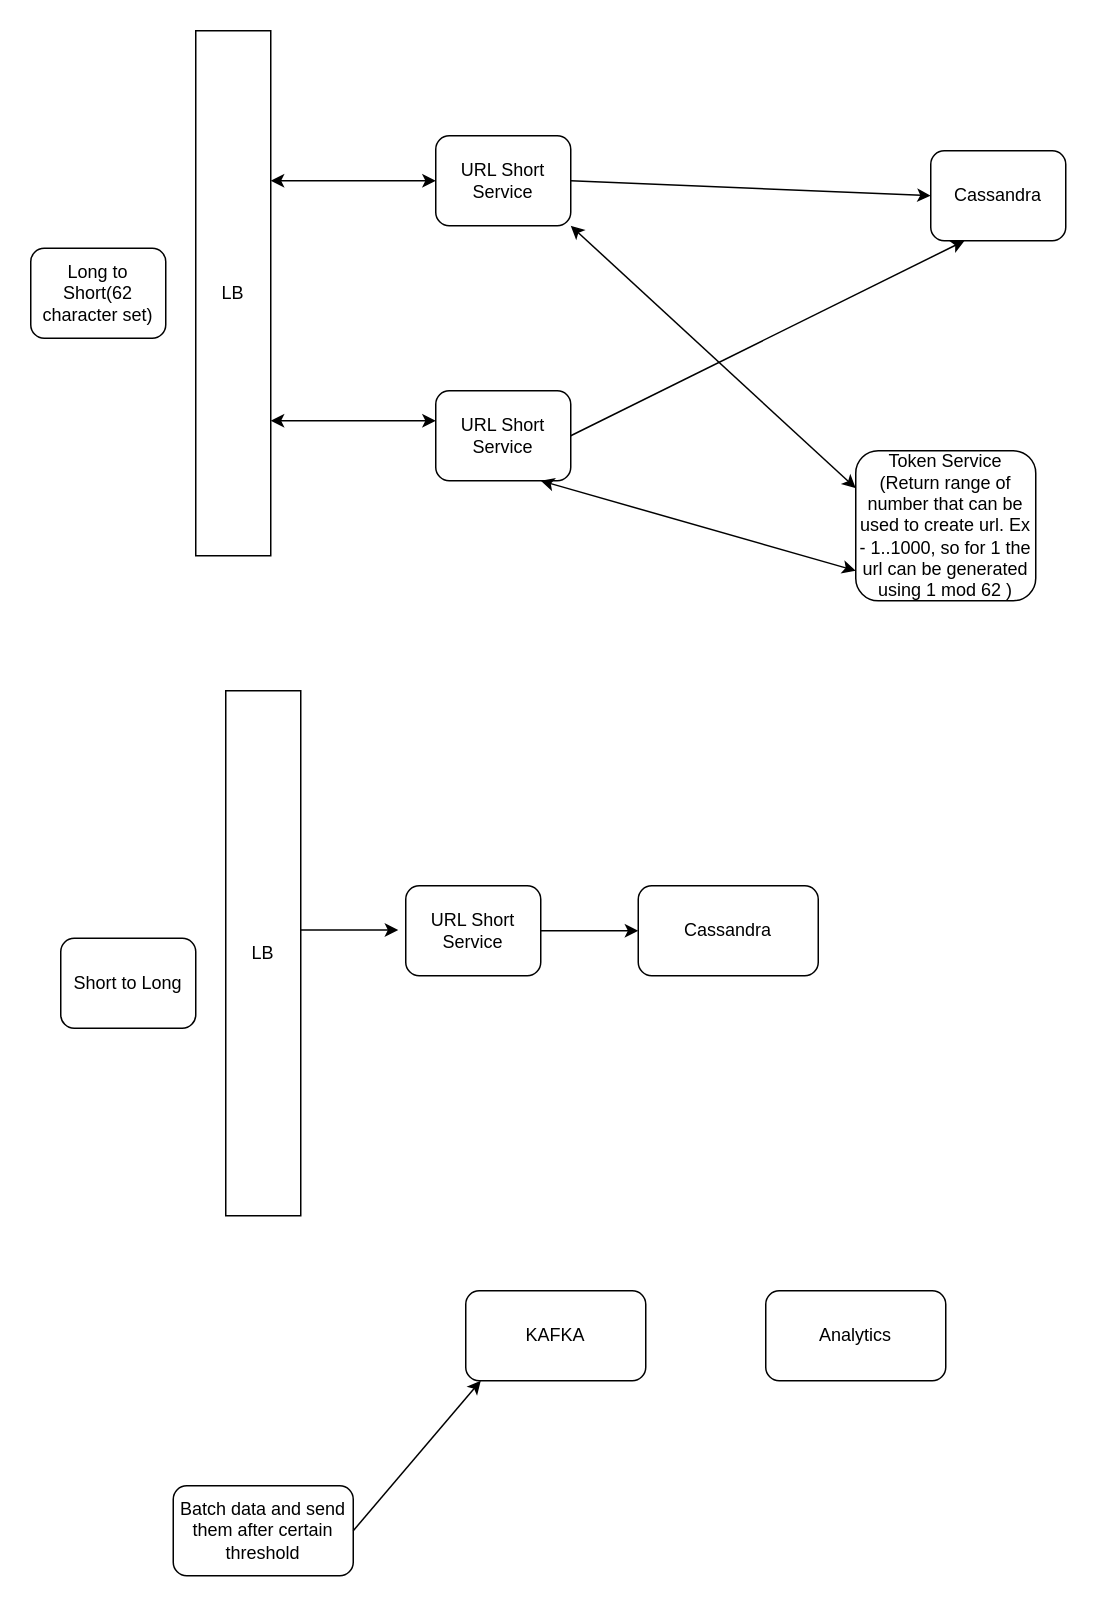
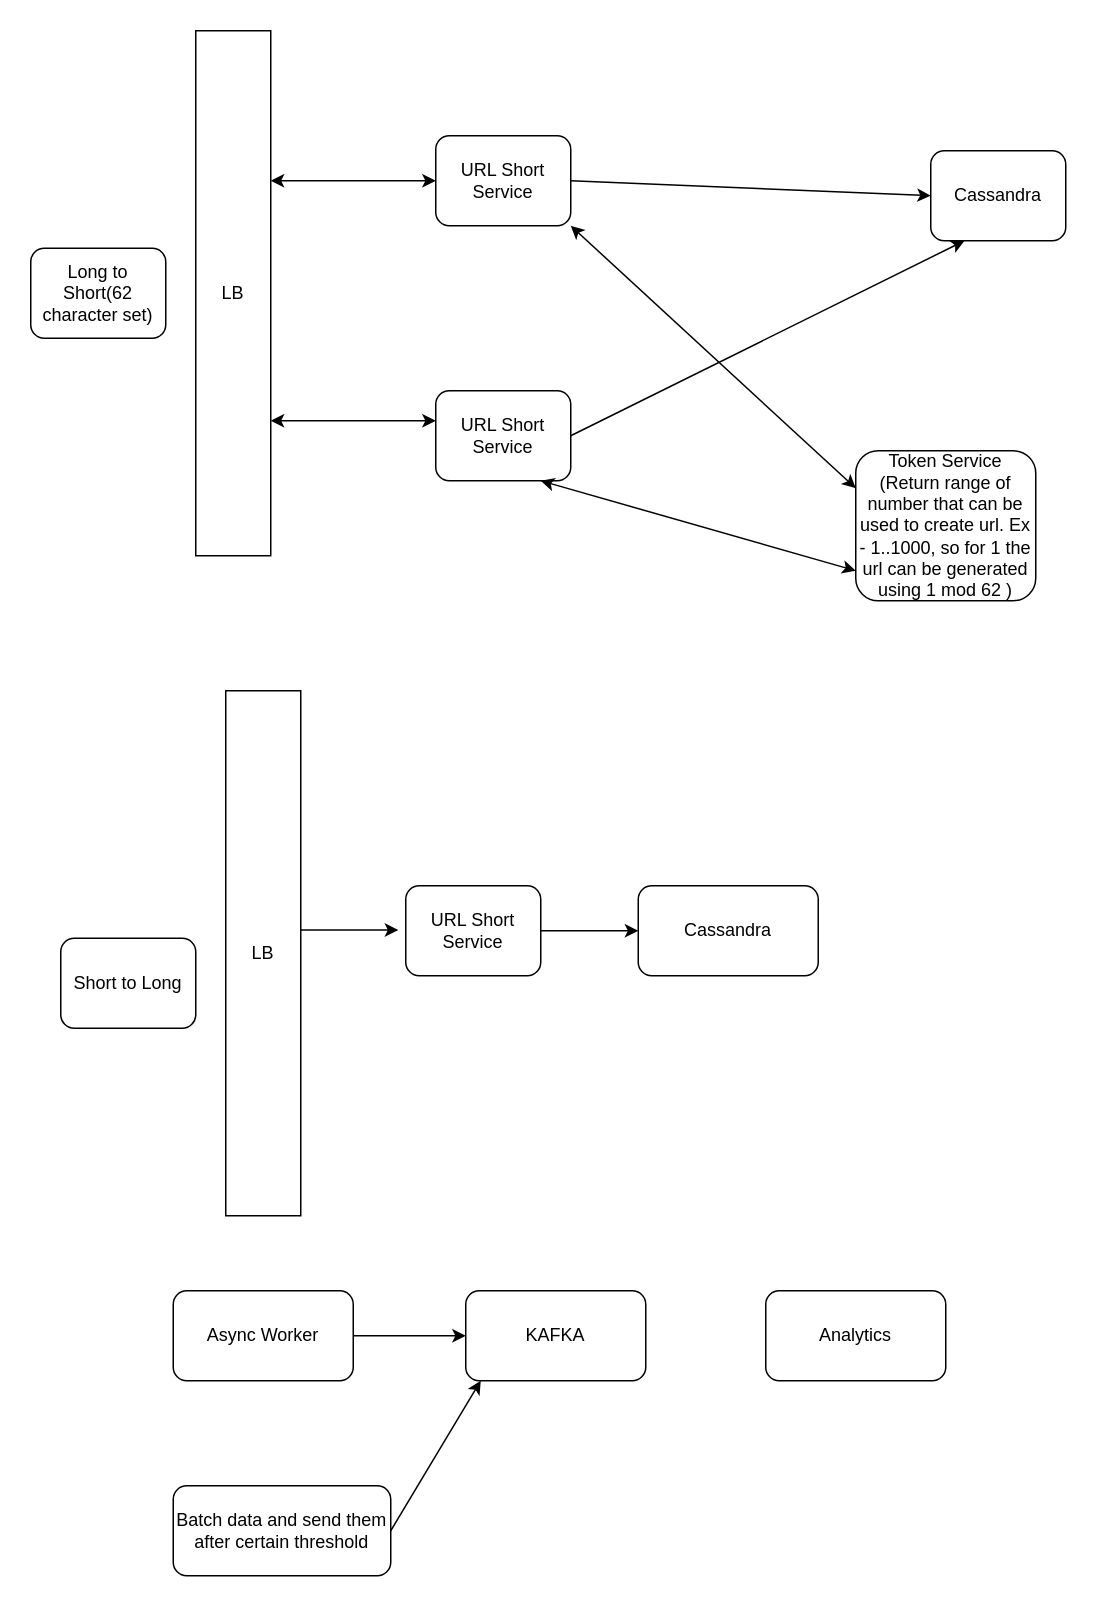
  <mxCell id="0" />
  <mxCell id="1" parent="0" />
  <mxCell id="2" value="Long to Short(62 character set)" style="rounded=1;whiteSpace=wrap;html=1;" vertex="1" parent="1"><mxGeometry x="20" y="165" width="90" height="60" as="geometry" /></mxCell>
  <mxCell id="3" value="LB" style="rounded=0;whiteSpace=wrap;html=1;" vertex="1" parent="1"><mxGeometry x="130" y="20" width="50" height="350" as="geometry" /></mxCell>
  <mxCell id="4" value="" style="endArrow=classic;startArrow=classic;html=1;rounded=0;" edge="1" parent="1"><mxGeometry width="50" height="50" relative="1" as="geometry"><mxPoint x="180" y="120" as="sourcePoint" /><mxPoint x="290" y="120" as="targetPoint" /></mxGeometry></mxCell>
  <mxCell id="5" value="" style="endArrow=classic;startArrow=classic;html=1;rounded=0;" edge="1" parent="1"><mxGeometry width="50" height="50" relative="1" as="geometry"><mxPoint x="180" y="280" as="sourcePoint" /><mxPoint x="290" y="280" as="targetPoint" /></mxGeometry></mxCell>
  <mxCell id="6" value="URL Short Service" style="rounded=1;whiteSpace=wrap;html=1;" vertex="1" parent="1"><mxGeometry x="290" y="90" width="90" height="60" as="geometry" /></mxCell>
  <mxCell id="7" value="&lt;span&gt;URL Short Service&lt;/span&gt;" style="rounded=1;whiteSpace=wrap;html=1;" vertex="1" parent="1"><mxGeometry x="290" y="260" width="90" height="60" as="geometry" /></mxCell>
  <mxCell id="8" value="Cassandra" style="rounded=1;whiteSpace=wrap;html=1;" vertex="1" parent="1"><mxGeometry x="620" y="100" width="90" height="60" as="geometry" /></mxCell>
  <mxCell id="9" value="" style="endArrow=classic;html=1;rounded=0;entryX=0.25;entryY=1;entryDx=0;entryDy=0;" edge="1" parent="1" target="8"><mxGeometry width="50" height="50" relative="1" as="geometry"><mxPoint x="380" y="290" as="sourcePoint" /><mxPoint x="580" y="290" as="targetPoint" /></mxGeometry></mxCell>
  <mxCell id="10" value="" style="endArrow=classic;html=1;rounded=0;entryX=0;entryY=0.5;entryDx=0;entryDy=0;" edge="1" parent="1" target="8"><mxGeometry width="50" height="50" relative="1" as="geometry"><mxPoint x="380" y="120" as="sourcePoint" /><mxPoint x="642.5" y="-10" as="targetPoint" /></mxGeometry></mxCell>
  <mxCell id="11" value="Token Service (Return range of number that can be used to create url. Ex - 1..1000, so for 1 the url can be generated using 1 mod 62 )" style="rounded=1;whiteSpace=wrap;html=1;" vertex="1" parent="1"><mxGeometry x="570" y="300" width="120" height="100" as="geometry" /></mxCell>
  <mxCell id="12" value="" style="endArrow=classic;startArrow=classic;html=1;rounded=0;entryX=0;entryY=0.25;entryDx=0;entryDy=0;" edge="1" parent="1" target="11"><mxGeometry width="50" height="50" relative="1" as="geometry"><mxPoint x="380" y="150" as="sourcePoint" /><mxPoint x="430" y="100" as="targetPoint" /></mxGeometry></mxCell>
  <mxCell id="13" value="" style="endArrow=classic;startArrow=classic;html=1;rounded=0;" edge="1" parent="1"><mxGeometry width="50" height="50" relative="1" as="geometry"><mxPoint x="360" y="320" as="sourcePoint" /><mxPoint x="570" y="380" as="targetPoint" /></mxGeometry></mxCell>
  <mxCell id="14" value="Short to Long" style="rounded=1;whiteSpace=wrap;html=1;" vertex="1" parent="1"><mxGeometry x="40" y="625" width="90" height="60" as="geometry" /></mxCell>
  <mxCell id="15" value="LB" style="rounded=0;whiteSpace=wrap;html=1;" vertex="1" parent="1"><mxGeometry x="150" y="460" width="50" height="350" as="geometry" /></mxCell>
  <mxCell id="16" value="" style="edgeStyle=orthogonalEdgeStyle;rounded=0;orthogonalLoop=1;jettySize=auto;html=1;" edge="1" parent="1" source="17" target="18"><mxGeometry relative="1" as="geometry" /></mxCell>
  <mxCell id="17" value="&lt;span&gt;URL Short Service&lt;/span&gt;" style="rounded=1;whiteSpace=wrap;html=1;" vertex="1" parent="1"><mxGeometry x="270" y="590" width="90" height="60" as="geometry" /></mxCell>
  <mxCell id="18" value="Cassandra" style="whiteSpace=wrap;html=1;rounded=1;" vertex="1" parent="1"><mxGeometry x="425" y="590" width="120" height="60" as="geometry" /></mxCell>
  <mxCell id="19" value="" style="edgeStyle=orthogonalEdgeStyle;rounded=0;orthogonalLoop=1;jettySize=auto;html=1;" edge="1" parent="1"><mxGeometry relative="1" as="geometry"><mxPoint x="200" y="619.5" as="sourcePoint" /><mxPoint x="265" y="619.5" as="targetPoint" /></mxGeometry></mxCell>
+ <mxCell id="20" value="" style="edgeStyle=orthogonalEdgeStyle;rounded=0;orthogonalLoop=1;jettySize=auto;html=1;" edge="1" parent="1" source="21" target="22"><mxGeometry relative="1" as="geometry" /></mxCell>
+ <mxCell id="21" value="Async Worker" style="rounded=1;whiteSpace=wrap;html=1;" vertex="1" parent="1"><mxGeometry x="115" y="860" width="120" height="60" as="geometry" /></mxCell>
  <mxCell id="22" value="KAFKA" style="whiteSpace=wrap;html=1;rounded=1;" vertex="1" parent="1"><mxGeometry x="310" y="860" width="120" height="60" as="geometry" /></mxCell>
  <mxCell id="23" value="Analytics" style="whiteSpace=wrap;html=1;rounded=1;" vertex="1" parent="1"><mxGeometry x="510" y="860" width="120" height="60" as="geometry" /></mxCell>
- <mxCell id="24" value="Batch data and send them after certain threshold" style="rounded=1;whiteSpace=wrap;html=1;" vertex="1" parent="1"><mxGeometry x="115" y="990" width="120" height="60" as="geometry" /></mxCell>
+ <mxCell id="24" value="Batch data and send them after certain threshold" style="rounded=1;whiteSpace=wrap;html=1;" vertex="1" parent="1"><mxGeometry x="115" y="990" width="145" height="60" as="geometry" /></mxCell>
  <mxCell id="25" value="" style="endArrow=classic;html=1;rounded=0;exitX=1;exitY=0.5;exitDx=0;exitDy=0;" edge="1" parent="1" source="24"><mxGeometry width="50" height="50" relative="1" as="geometry"><mxPoint x="270" y="970" as="sourcePoint" /><mxPoint x="320" y="920" as="targetPoint" /></mxGeometry></mxCell>
